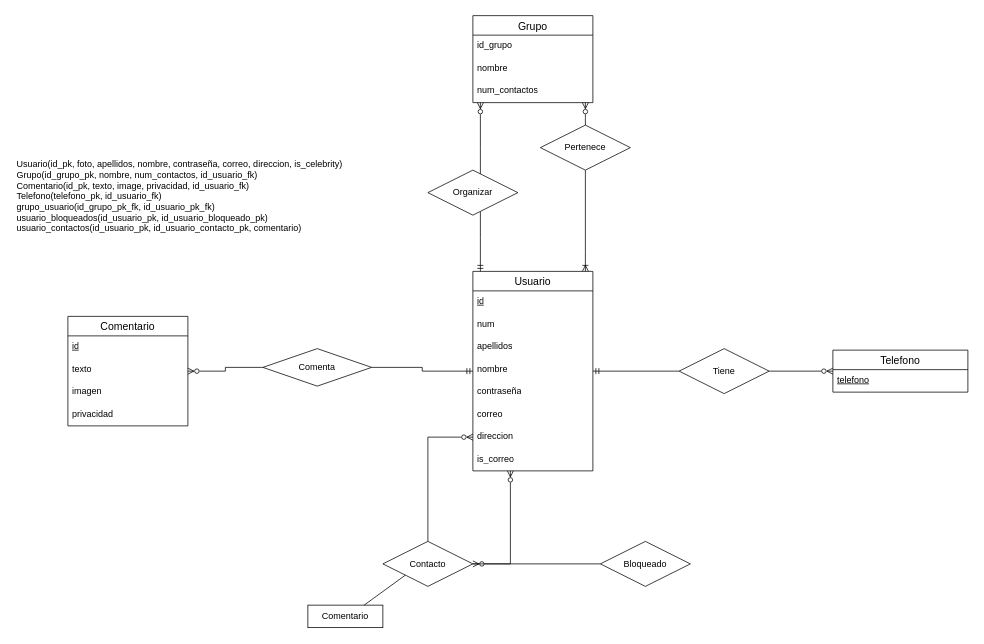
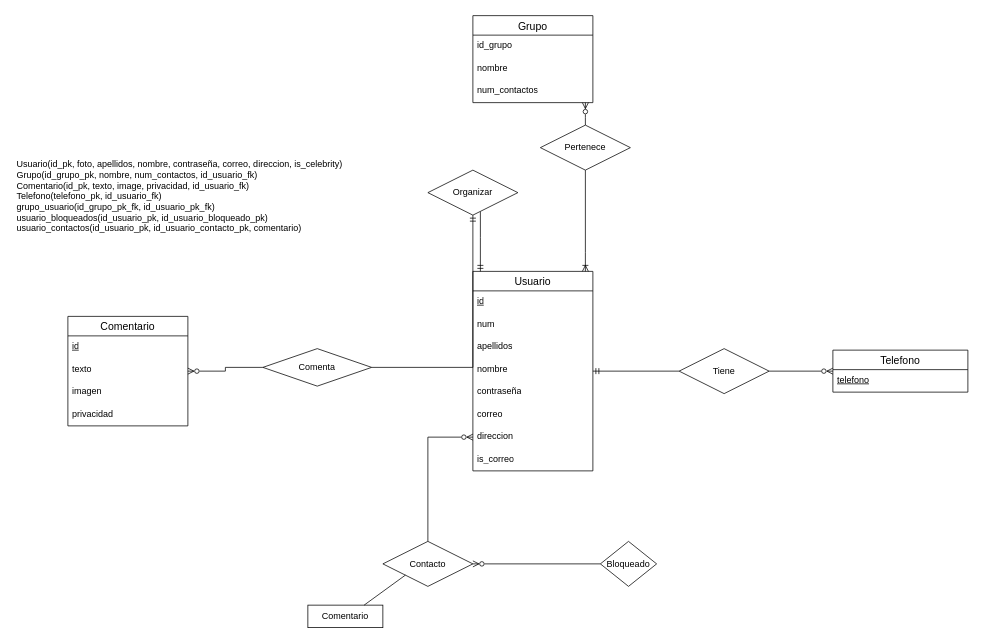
  <mxCell id="0" />
  <mxCell id="1" parent="0" />
  <mxCell id="2" value="Usuario" style="swimlane;fontStyle=0;childLayout=stackLayout;horizontal=1;startSize=26;horizontalStack=0;resizeParent=1;resizeParentMax=0;resizeLast=0;collapsible=1;marginBottom=0;align=center;fontSize=14;" parent="1" vertex="1"><mxGeometry x="630" y="361" width="160" height="266" as="geometry" /></mxCell>
  <mxCell id="3" value="&lt;u&gt;id&lt;/u&gt;" style="text;strokeColor=none;fillColor=none;spacingLeft=4;spacingRight=4;overflow=hidden;rotatable=0;points=[[0,0.5],[1,0.5]];portConstraint=eastwest;fontSize=12;whiteSpace=wrap;html=1;" parent="2" vertex="1"><mxGeometry y="26" width="160" height="30" as="geometry" /></mxCell>
  <mxCell id="4" value="num" style="text;strokeColor=none;fillColor=none;spacingLeft=4;spacingRight=4;overflow=hidden;rotatable=0;points=[[0,0.5],[1,0.5]];portConstraint=eastwest;fontSize=12;whiteSpace=wrap;html=1;" parent="2" vertex="1"><mxGeometry y="56" width="160" height="30" as="geometry" /></mxCell>
  <mxCell id="5" value="apellidos" style="text;strokeColor=none;fillColor=none;spacingLeft=4;spacingRight=4;overflow=hidden;rotatable=0;points=[[0,0.5],[1,0.5]];portConstraint=eastwest;fontSize=12;whiteSpace=wrap;html=1;" parent="2" vertex="1"><mxGeometry y="86" width="160" height="30" as="geometry" /></mxCell>
  <mxCell id="6" value="nombre" style="text;strokeColor=none;fillColor=none;spacingLeft=4;spacingRight=4;overflow=hidden;rotatable=0;points=[[0,0.5],[1,0.5]];portConstraint=eastwest;fontSize=12;whiteSpace=wrap;html=1;" parent="2" vertex="1"><mxGeometry y="116" width="160" height="30" as="geometry" /></mxCell>
  <mxCell id="7" value="contraseña" style="text;strokeColor=none;fillColor=none;spacingLeft=4;spacingRight=4;overflow=hidden;rotatable=0;points=[[0,0.5],[1,0.5]];portConstraint=eastwest;fontSize=12;whiteSpace=wrap;html=1;" parent="2" vertex="1"><mxGeometry y="146" width="160" height="30" as="geometry" /></mxCell>
  <mxCell id="8" value="correo" style="text;strokeColor=none;fillColor=none;spacingLeft=4;spacingRight=4;overflow=hidden;rotatable=0;points=[[0,0.5],[1,0.5]];portConstraint=eastwest;fontSize=12;whiteSpace=wrap;html=1;" parent="2" vertex="1"><mxGeometry y="176" width="160" height="30" as="geometry" /></mxCell>
  <mxCell id="9" value="direccion" style="text;strokeColor=none;fillColor=none;spacingLeft=4;spacingRight=4;overflow=hidden;rotatable=0;points=[[0,0.5],[1,0.5]];portConstraint=eastwest;fontSize=12;whiteSpace=wrap;html=1;" parent="2" vertex="1"><mxGeometry y="206" width="160" height="30" as="geometry" /></mxCell>
  <mxCell id="10" value="is_correo" style="text;strokeColor=none;fillColor=none;spacingLeft=4;spacingRight=4;overflow=hidden;rotatable=0;points=[[0,0.5],[1,0.5]];portConstraint=eastwest;fontSize=12;whiteSpace=wrap;html=1;" parent="2" vertex="1"><mxGeometry y="236" width="160" height="30" as="geometry" /></mxCell>
  <mxCell id="11" value="Grupo" style="swimlane;fontStyle=0;childLayout=stackLayout;horizontal=1;startSize=26;horizontalStack=0;resizeParent=1;resizeParentMax=0;resizeLast=0;collapsible=1;marginBottom=0;align=center;fontSize=14;" parent="1" vertex="1"><mxGeometry x="630" y="20" width="160" height="116" as="geometry" /></mxCell>
  <mxCell id="12" value="id_grupo" style="text;strokeColor=none;fillColor=none;spacingLeft=4;spacingRight=4;overflow=hidden;rotatable=0;points=[[0,0.5],[1,0.5]];portConstraint=eastwest;fontSize=12;whiteSpace=wrap;html=1;" parent="11" vertex="1"><mxGeometry y="26" width="160" height="30" as="geometry" /></mxCell>
  <mxCell id="13" value="nombre" style="text;strokeColor=none;fillColor=none;spacingLeft=4;spacingRight=4;overflow=hidden;rotatable=0;points=[[0,0.5],[1,0.5]];portConstraint=eastwest;fontSize=12;whiteSpace=wrap;html=1;" parent="11" vertex="1"><mxGeometry y="56" width="160" height="30" as="geometry" /></mxCell>
  <mxCell id="14" value="num_contactos" style="text;strokeColor=none;fillColor=none;spacingLeft=4;spacingRight=4;overflow=hidden;rotatable=0;points=[[0,0.5],[1,0.5]];portConstraint=eastwest;fontSize=12;whiteSpace=wrap;html=1;" parent="11" vertex="1"><mxGeometry y="86" width="160" height="30" as="geometry" /></mxCell>
  <mxCell id="15" value="Comentario" style="swimlane;fontStyle=0;childLayout=stackLayout;horizontal=1;startSize=26;horizontalStack=0;resizeParent=1;resizeParentMax=0;resizeLast=0;collapsible=1;marginBottom=0;align=center;fontSize=14;" parent="1" vertex="1"><mxGeometry x="90" y="421" width="160" height="146" as="geometry" /></mxCell>
  <mxCell id="16" value="&lt;u&gt;id&lt;/u&gt;" style="text;strokeColor=none;fillColor=none;spacingLeft=4;spacingRight=4;overflow=hidden;rotatable=0;points=[[0,0.5],[1,0.5]];portConstraint=eastwest;fontSize=12;whiteSpace=wrap;html=1;" parent="15" vertex="1"><mxGeometry y="26" width="160" height="30" as="geometry" /></mxCell>
  <mxCell id="17" value="texto" style="text;strokeColor=none;fillColor=none;spacingLeft=4;spacingRight=4;overflow=hidden;rotatable=0;points=[[0,0.5],[1,0.5]];portConstraint=eastwest;fontSize=12;whiteSpace=wrap;html=1;" parent="15" vertex="1"><mxGeometry y="56" width="160" height="30" as="geometry" /></mxCell>
  <mxCell id="18" value="imagen" style="text;strokeColor=none;fillColor=none;spacingLeft=4;spacingRight=4;overflow=hidden;rotatable=0;points=[[0,0.5],[1,0.5]];portConstraint=eastwest;fontSize=12;whiteSpace=wrap;html=1;" parent="15" vertex="1"><mxGeometry y="86" width="160" height="30" as="geometry" /></mxCell>
  <mxCell id="19" value="privacidad" style="text;strokeColor=none;fillColor=none;spacingLeft=4;spacingRight=4;overflow=hidden;rotatable=0;points=[[0,0.5],[1,0.5]];portConstraint=eastwest;fontSize=12;whiteSpace=wrap;html=1;" parent="15" vertex="1"><mxGeometry y="116" width="160" height="30" as="geometry" /></mxCell>
  <mxCell id="20" value="Telefono" style="swimlane;fontStyle=0;childLayout=stackLayout;horizontal=1;startSize=26;horizontalStack=0;resizeParent=1;resizeParentMax=0;resizeLast=0;collapsible=1;marginBottom=0;align=center;fontSize=14;" parent="1" vertex="1"><mxGeometry x="1110" y="466" width="180" height="56" as="geometry" /></mxCell>
  <mxCell id="21" value="&lt;u&gt;telefono&lt;/u&gt;" style="text;strokeColor=none;fillColor=none;spacingLeft=4;spacingRight=4;overflow=hidden;rotatable=0;points=[[0,0.5],[1,0.5]];portConstraint=eastwest;fontSize=12;whiteSpace=wrap;html=1;" parent="20" vertex="1"><mxGeometry y="26" width="180" height="30" as="geometry" /></mxCell>
  <mxCell id="22" style="edgeStyle=orthogonalEdgeStyle;rounded=0;orthogonalLoop=1;jettySize=auto;html=1;endArrow=ERzeroToMany;endFill=0;" parent="1" source="23" target="29" edge="1"><mxGeometry relative="1" as="geometry" /></mxCell>
- <mxCell id="23" value="Bloqueado" style="shape=rhombus;perimeter=rhombusPerimeter;whiteSpace=wrap;html=1;align=center;" parent="1" vertex="1"><mxGeometry x="800" y="721" width="120" height="60" as="geometry" /></mxCell>
- <mxCell id="24" style="edgeStyle=orthogonalEdgeStyle;rounded=0;orthogonalLoop=1;jettySize=auto;html=1;endArrow=ERmandOne;endFill=0;" parent="1" source="26" target="2" edge="1"><mxGeometry relative="1" as="geometry" /></mxCell>
+ <mxCell id="23" value="Bloqueado" style="shape=rhombus;perimeter=rhombusPerimeter;whiteSpace=wrap;html=1;align=center;" parent="1" vertex="1"><mxGeometry x="800" y="721" width="75" height="60" as="geometry" /></mxCell>
+ <mxCell id="24" style="edgeStyle=orthogonalEdgeStyle;rounded=0;orthogonalLoop=1;jettySize=auto;html=1;endArrow=ERmandOne;endFill=0;" parent="1" source="26" target="32" edge="1"><mxGeometry relative="1" as="geometry" /></mxCell>
  <mxCell id="25" style="edgeStyle=orthogonalEdgeStyle;rounded=0;orthogonalLoop=1;jettySize=auto;html=1;endArrow=ERzeroToMany;endFill=0;" parent="1" source="26" target="15" edge="1"><mxGeometry relative="1" as="geometry" /></mxCell>
  <mxCell id="26" value="Comenta" style="shape=rhombus;perimeter=rhombusPerimeter;whiteSpace=wrap;html=1;align=center;" parent="1" vertex="1"><mxGeometry x="350" y="464" width="145" height="50" as="geometry" /></mxCell>
  <mxCell id="27" style="edgeStyle=orthogonalEdgeStyle;rounded=0;orthogonalLoop=1;jettySize=auto;html=1;entryX=0;entryY=0.5;entryDx=0;entryDy=0;endArrow=ERzeroToMany;endFill=0;" parent="1" source="29" target="9" edge="1"><mxGeometry relative="1" as="geometry" /></mxCell>
- <mxCell id="28" style="edgeStyle=orthogonalEdgeStyle;rounded=0;orthogonalLoop=1;jettySize=auto;html=1;endArrow=ERzeroToMany;endFill=0;" parent="1" source="29" target="2" edge="1"><mxGeometry relative="1" as="geometry"><Array as="points"><mxPoint x="680" y="751" /></Array></mxGeometry></mxCell>
  <mxCell id="29" value="Contacto" style="shape=rhombus;perimeter=rhombusPerimeter;whiteSpace=wrap;html=1;align=center;" parent="1" vertex="1"><mxGeometry x="510" y="721" width="120" height="60" as="geometry" /></mxCell>
- <mxCell id="30" style="edgeStyle=orthogonalEdgeStyle;rounded=0;orthogonalLoop=1;jettySize=auto;html=1;endArrow=ERzeroToMany;endFill=0;" parent="1" source="32" target="11" edge="1"><mxGeometry relative="1" as="geometry"><Array as="points"><mxPoint x="640" y="196" /><mxPoint x="640" y="196" /></Array></mxGeometry></mxCell>
  <mxCell id="31" style="edgeStyle=orthogonalEdgeStyle;rounded=0;orthogonalLoop=1;jettySize=auto;html=1;endArrow=ERmandOne;endFill=0;" parent="1" source="32" target="2" edge="1"><mxGeometry relative="1" as="geometry"><Array as="points"><mxPoint x="640" y="316" /><mxPoint x="640" y="316" /></Array></mxGeometry></mxCell>
  <mxCell id="32" value="Organizar" style="shape=rhombus;perimeter=rhombusPerimeter;whiteSpace=wrap;html=1;align=center;" parent="1" vertex="1"><mxGeometry x="570" y="226" width="120" height="60" as="geometry" /></mxCell>
  <mxCell id="33" style="edgeStyle=orthogonalEdgeStyle;rounded=0;orthogonalLoop=1;jettySize=auto;html=1;endArrow=ERmandOne;endFill=0;" parent="1" source="35" target="2" edge="1"><mxGeometry relative="1" as="geometry" /></mxCell>
  <mxCell id="34" style="edgeStyle=orthogonalEdgeStyle;rounded=0;orthogonalLoop=1;jettySize=auto;html=1;endArrow=ERzeroToMany;endFill=0;" parent="1" source="35" target="20" edge="1"><mxGeometry relative="1" as="geometry" /></mxCell>
  <mxCell id="35" value="Tiene" style="shape=rhombus;perimeter=rhombusPerimeter;whiteSpace=wrap;html=1;align=center;" parent="1" vertex="1"><mxGeometry x="905" y="464" width="120" height="60" as="geometry" /></mxCell>
  <mxCell id="36" style="edgeStyle=orthogonalEdgeStyle;rounded=0;orthogonalLoop=1;jettySize=auto;html=1;endArrow=ERzeroToMany;endFill=0;" parent="1" source="38" target="11" edge="1"><mxGeometry relative="1" as="geometry"><Array as="points"><mxPoint x="780" y="156" /><mxPoint x="780" y="156" /></Array></mxGeometry></mxCell>
  <mxCell id="37" style="edgeStyle=orthogonalEdgeStyle;rounded=0;orthogonalLoop=1;jettySize=auto;html=1;endArrow=ERoneToMany;endFill=0;" parent="1" source="38" target="2" edge="1"><mxGeometry relative="1" as="geometry"><Array as="points"><mxPoint x="780" y="336" /><mxPoint x="780" y="336" /></Array></mxGeometry></mxCell>
  <mxCell id="38" value="Pertenece" style="shape=rhombus;perimeter=rhombusPerimeter;whiteSpace=wrap;html=1;align=center;" parent="1" vertex="1"><mxGeometry x="720" y="166" width="120" height="60" as="geometry" /></mxCell>
  <mxCell id="39" value="Usuario(id_pk, foto, apellidos, nombre, contraseña, correo, direccion, is_celebrity)&lt;br style=&quot;border-color: var(--border-color);&quot;&gt;Grupo(id_grupo_pk, nombre, num_contactos, id_usuario_fk)&lt;br&gt;Comentario(id_pk, texto, image, privacidad, id_usuario_fk)&lt;br&gt;Telefono(telefono_pk, id_usuario_fk)&lt;br&gt;grupo_usuario(id_grupo_pk_fk, id_usuario_pk_fk)&lt;br&gt;usuario_bloqueados(id_usuario_pk, id_usuario_bloqueado_pk)&lt;br&gt;usuario_contactos(id_usuario_pk, id_usuario_contacto_pk, comentario)" style="text;html=1;strokeColor=none;fillColor=none;align=left;verticalAlign=middle;whiteSpace=wrap;rounded=0;" parent="1" vertex="1"><mxGeometry x="20" y="146" width="850" height="230" as="geometry" /></mxCell>
  <mxCell id="40" value="Comentario" style="whiteSpace=wrap;html=1;align=center;" parent="1" vertex="1"><mxGeometry x="410" y="806" width="100" height="30" as="geometry" /></mxCell>
  <mxCell id="41" value="" style="endArrow=none;html=1;rounded=0;entryX=0;entryY=1;entryDx=0;entryDy=0;exitX=0.75;exitY=0;exitDx=0;exitDy=0;" parent="1" source="40" target="29" edge="1"><mxGeometry width="50" height="50" relative="1" as="geometry"><mxPoint x="390" y="746" as="sourcePoint" /><mxPoint x="440" y="696" as="targetPoint" /></mxGeometry></mxCell>
